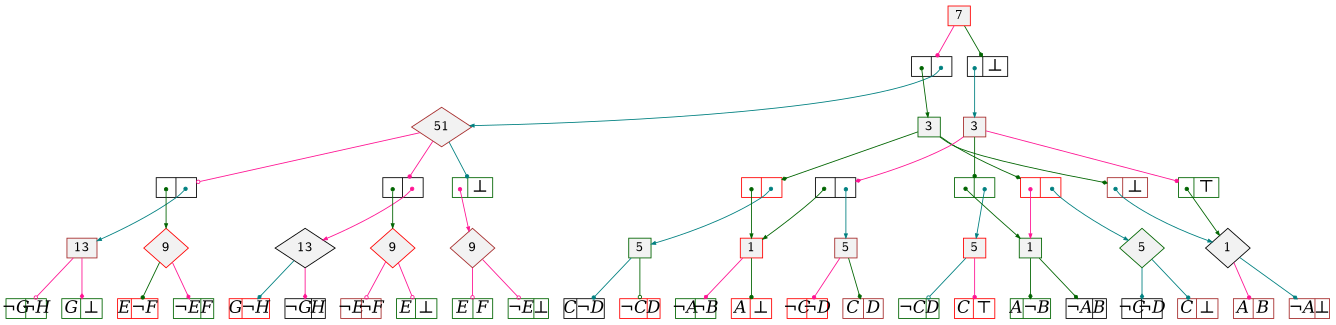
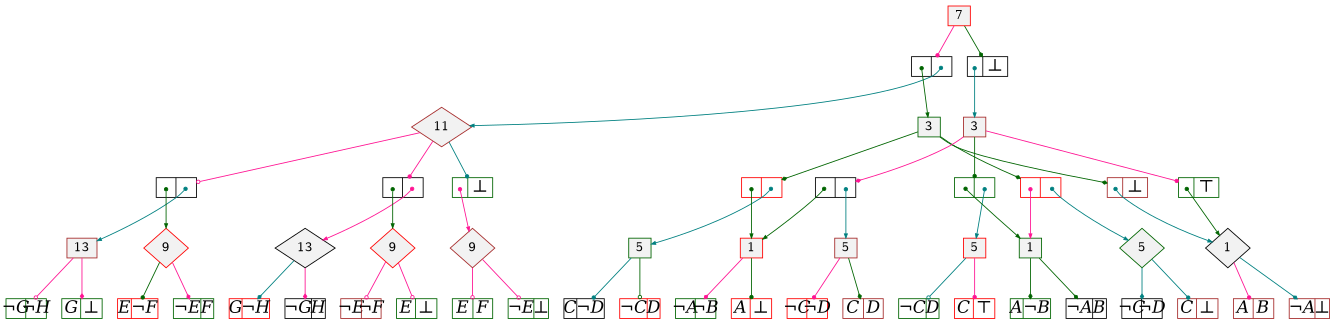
  digraph {
    node [fillcolor=white shape=record style=filled color=darkgreen fixedsize=true fontname="Times-Italic" fontsize=20]
    edge [arrowsize=.50 color=deeppink]
    n1 [fillcolor=gray95 height=.25 label=13 shape=box width=.25 color=brown fixedsize="" fontname="" fontsize=""]
    n2 [fillcolor=gray95 height=.25 label=13 shape=diamond width=.25 color=black fixedsize="" fontname="" fontsize=""]
-   n3 [fillcolor=gray95 height=.25 label=51 shape=diamond width=.25 color=brown fixedsize="" fontname="" fontsize=""]
+   n3 [fillcolor=gray95 height=.25 label=11 shape=diamond width=.25 color=brown fixedsize="" fontname="" fontsize=""]
    n4 [fillcolor=gray95 height=.25 label=9 shape=diamond width=.25 color=red fixedsize="" fontname="" fontsize=""]
    n5 [fillcolor=gray95 height=.25 label=9 shape=diamond width=.25 color=red fixedsize="" fontname="" fontsize=""]
    n6 [fillcolor=gray95 height=.25 label=9 shape=diamond width=.25 color=brown fixedsize="" fontname="" fontsize=""]
    n7 [fillcolor=gray95 height=.25 label=7 shape=box width=.25 color=red fixedsize="" fontname="" fontsize=""]
    n8 [fillcolor=gray95 height=.25 label=5 shape=diamond width=.25 fixedsize="" fontname="" fontsize=""]
    n9 [fillcolor=gray95 height=.25 label=5 shape=box width=.25 color=red fixedsize="" fontname="" fontsize=""]
    n10 [fillcolor=gray95 height=.25 label=5 shape=box width=.25 fixedsize="" fontname="" fontsize=""]
    n11 [fillcolor=gray95 height=.25 label=5 shape=box width=.25 color=brown fixedsize="" fontname="" fontsize=""]
    n12 [fillcolor=gray95 height=.25 label=3 shape=box width=.25 fixedsize="" fontname="" fontsize=""]
    n13 [fillcolor=gray95 height=.25 label=3 shape=box width=.25 color=brown fixedsize="" fontname="" fontsize=""]
    n14 [fillcolor=gray95 height=.25 label=1 shape=box width=.25 color=red fixedsize="" fontname="" fontsize=""]
    n15 [fillcolor=gray95 height=.25 label=1 shape=box width=.25 fixedsize="" fontname="" fontsize=""]
    n16 [fillcolor=gray95 height=.25 label=1 shape=diamond width=.25 color=black fixedsize="" fontname="" fontsize=""]
    n17 [height=.30 label="<L>&not;G|<R>&not;H" width=.65]
    n18 [height=.30 label="<L>G|<R>&#8869;" width=.65]
    n19 [height=.30 label="<L>G|<R>&not;H" width=.65 color=red]
    n20 [height=.30 label="<L>&not;G|<R>H" width=.65 color=black]
    n21 [height=.30 label="<L>|<R>" width=.65 color=black]
    n22 [height=.30 label="<L>|<R>" width=.65 color=black]
    n23 [height=.30 label="<L>|<R>&#8869;" width=.65]
    n24 [height=.30 label="<L>&not;E|<R>&not;F" width=.65 color=brown]
    n25 [height=.30 label="<L>E|<R>&#8869;" width=.65]
    n26 [height=.30 label="<L>E|<R>&not;F" width=.65 color=red]
    n27 [height=.30 label="<L>&not;E|<R>F" width=.65]
    n28 [height=.30 label="<L>E|<R>F" width=.65]
    n29 [height=.30 label="<L>&not;E|<R>&#8869;" width=.65]
    n30 [height=.30 label="<L>|<R>" width=.65 color=black]
    n31 [height=.30 label="<L>|<R>&#8869;" width=.65 color=black]
    n32 [height=.30 label="<L>&not;C|<R>&not;D" width=.65 color=black]
    n33 [height=.30 label="<L>C|<R>&#8869;" width=.65 color=brown]
    n34 [height=.30 label="<L>&not;C|<R>D" width=.65]
    n35 [height=.30 label="<L>C|<R>&#8868;" width=.65 color=red]
    n36 [height=.30 label="<L>C|<R>&not;D" width=.65 color=black]
    n37 [height=.30 label="<L>&not;C|<R>D" width=.65 color=red]
    n38 [height=.30 label="<L>&not;C|<R>&not;D" width=.65 color=red]
    n39 [height=.30 label="<L>C|<R>D" width=.65 color=brown]
    n40 [height=.30 label="<L>|<R>" width=.65 color=red]
    n41 [height=.30 label="<L>|<R>" width=.65 color=red]
    n42 [height=.30 label="<L>|<R>&#8869;" width=.65 color=brown]
    n43 [height=.30 label="<L>|<R>" width=.65 color=black]
    n44 [height=.30 label="<L>|<R>" width=.65]
    n45 [height=.30 label="<L>|<R>&#8868;" width=.65]
    n46 [height=.30 label="<L>&not;A|<R>&not;B" width=.65]
    n47 [height=.30 label="<L>A|<R>&#8869;" width=.65 color=red]
    n48 [height=.30 label="<L>A|<R>&not;B" width=.65]
    n49 [height=.30 label="<L>&not;A|<R>B" width=.65 color=black]
    n50 [height=.30 label="<L>A|<R>B" width=.65 color=brown]
    n51 [height=.30 label="<L>&not;A|<R>&#8869;" width=.65 color=brown]
    subgraph sub_1 {
      rank=same
      n1
      n2
    }
    subgraph sub_2 {
      rank=same
      n3
    }
    subgraph sub_3 {
      rank=same
      n4
      n5
      n6
    }
    subgraph sub_4 {
      rank=same
      n7
    }
    subgraph sub_5 {
      rank=same
      n8
      n9
      n10
      n11
    }
    subgraph sub_6 {
      rank=same
      n12
      n13
    }
    subgraph sub_7 {
      rank=same
      n14
      n15
      n16
    }
    n1 -> n17 [arrowhead=odot]
    n1 -> n18 [arrowhead=diamond]
    n2 -> n19 [color=teal arrowhead=diamond]
    n2 -> n20 [arrowhead=diamond]
    n3 -> n21 [arrowhead=dot]
    n3 -> n22 [arrowhead=odot]
    n3 -> n23 [color=teal arrowhead=dot]
    n4 -> n24 [arrowhead=odot]
    n4 -> n25 [arrowhead=odot]
    n5 -> n26 [color=darkgreen arrowhead=dot]
    n5 -> n27 [arrowhead=diamond]
    n6 -> n28 [arrowhead=odot]
    n6 -> n29 [arrowhead=odot]
    n7 -> n30 [arrowhead=dot]
    n7 -> n31 [color=darkgreen arrowhead=diamond]
    n8 -> n32 [color=teal arrowhead=diamond]
    n8 -> n33 [color=teal arrowhead=dot]
    n9 -> n34 [color=teal arrowhead=odot]
    n9 -> n35 [arrowhead=dot]
    n10 -> n36 [color=teal arrowhead=dot]
    n10 -> n37 [color=darkgreen arrowhead=odot]
    n11 -> n38 [arrowhead=dot]
    n11 -> n39 [color=darkgreen arrowhead=diamond]
    n12 -> n40 [color=darkgreen arrowhead=diamond]
    n12 -> n41 [color=darkgreen arrowhead=diamond]
    n12 -> n42 [color=darkgreen arrowhead=diamond]
    n13 -> n43 [arrowhead=diamond]
    n13 -> n44 [color=darkgreen arrowhead=dot]
    n13 -> n45 [arrowhead=dot]
    n14 -> n46 [arrowhead=diamond]
    n14 -> n47 [color=darkgreen arrowhead=dot]
    n15 -> n48 [color=darkgreen arrowhead=diamond]
    n15 -> n49 [color=darkgreen arrowhead=diamond]
    n16 -> n50 [arrowhead=dot]
    n16 -> n51 [color=teal arrowhead=diamond]
    n21 -> n2 [arrowtail=dot dir=both tailclip=false tailport="R:c"]
    n21 -> n4 [arrowtail=dot dir=both tailclip=false tailport="L:c" color=darkgreen]
    n22 -> n1 [arrowtail=dot dir=both tailclip=false tailport="R:c" color=teal]
    n22 -> n5 [arrowtail=dot dir=both tailclip=false tailport="L:c" color=darkgreen]
    n23 -> n6 [arrowtail=dot dir=both tailclip=false tailport="L:c"]
    n30 -> n3 [arrowtail=dot dir=both tailclip=false tailport="R:c" color=teal]
    n30 -> n12 [arrowtail=dot dir=both tailclip=false tailport="L:c" color=darkgreen]
    n31 -> n13 [arrowtail=dot dir=both tailclip=false tailport="L:c" color=teal]
    n40 -> n10 [arrowtail=dot dir=both tailclip=false tailport="R:c" color=teal]
    n40 -> n14 [arrowtail=dot dir=both tailclip=false tailport="L:c" color=darkgreen]
    n41 -> n8 [arrowtail=dot dir=both tailclip=false tailport="R:c" color=teal]
    n41 -> n15 [arrowtail=dot dir=both tailclip=false tailport="L:c"]
    n42 -> n16 [arrowtail=dot dir=both tailclip=false tailport="L:c" color=teal]
    n43 -> n11 [arrowtail=dot dir=both tailclip=false tailport="R:c" color=teal]
    n43 -> n14 [arrowtail=dot dir=both tailclip=false tailport="L:c" color=darkgreen]
    n44 -> n9 [arrowtail=dot dir=both tailclip=false tailport="R:c" color=teal]
    n44 -> n15 [arrowtail=dot dir=both tailclip=false tailport="L:c" color=darkgreen]
    n45 -> n16 [arrowtail=dot dir=both tailclip=false tailport="L:c" color=darkgreen]
  }
